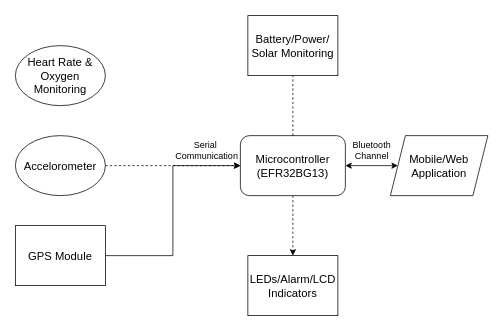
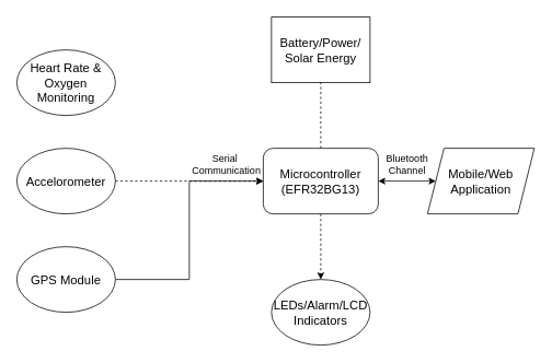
  <mxCell id="0" />
  <mxCell id="1" parent="0" />
  <mxCell id="2" style="edgeStyle=orthogonalEdgeStyle;rounded=0;orthogonalLoop=1;jettySize=auto;html=1;exitX=0.5;exitY=1;exitDx=0;exitDy=0;entryX=0.5;entryY=0;entryDx=0;entryDy=0;dashed=1;" parent="1" source="3" target="15" edge="1"><mxGeometry relative="1" as="geometry" /></mxCell>
  <mxCell id="3" value="Microcontroller&lt;br&gt;(EFR32BG13)" style="rounded=1;whiteSpace=wrap;html=1;fontSize=15;" parent="1" vertex="1"><mxGeometry x="320" y="180" width="140" height="80" as="geometry" /></mxCell>
  <mxCell id="4" value="Heart Rate &amp;amp; Oxygen Monitoring" style="ellipse;whiteSpace=wrap;html=1;fontSize=15;" parent="1" vertex="1"><mxGeometry x="20" y="60" width="120" height="80" as="geometry" /></mxCell>
  <mxCell id="5" style="edgeStyle=orthogonalEdgeStyle;rounded=0;orthogonalLoop=1;jettySize=auto;html=1;exitX=1;exitY=0.5;exitDx=0;exitDy=0;entryX=0;entryY=0.5;entryDx=0;entryDy=0;dashed=1;" parent="1" source="6" target="3" edge="1"><mxGeometry relative="1" as="geometry" /></mxCell>
  <mxCell id="6" value="Accelorometer" style="ellipse;whiteSpace=wrap;html=1;fontSize=15;" parent="1" vertex="1"><mxGeometry x="20" y="180" width="120" height="80" as="geometry" /></mxCell>
  <mxCell id="7" style="edgeStyle=orthogonalEdgeStyle;rounded=0;orthogonalLoop=1;jettySize=auto;html=1;exitX=1;exitY=0.5;exitDx=0;exitDy=0;entryX=0;entryY=0.5;entryDx=0;entryDy=0;" parent="1" source="8" target="3" edge="1"><mxGeometry relative="1" as="geometry" /></mxCell>
- <mxCell id="8" value="GPS Module" style="whiteSpace=wrap;html=1;fontSize=15;rounded=0;" parent="1" vertex="1"><mxGeometry x="20" y="300" width="120" height="80" as="geometry" /></mxCell>
- <mxCell id="9" value="Battery/Power/ Solar Monitoring" style="rounded=0;whiteSpace=wrap;html=1;fontSize=15;" parent="1" vertex="1"><mxGeometry x="330" y="20" width="120" height="80" as="geometry" /></mxCell>
+ <mxCell id="8" value="GPS Module" style="ellipse;whiteSpace=wrap;html=1;fontSize=15;" parent="1" vertex="1"><mxGeometry x="20" y="300" width="120" height="80" as="geometry" /></mxCell>
+ <mxCell id="9" value="Battery/Power/ Solar Energy" style="rounded=0;whiteSpace=wrap;html=1;fontSize=15;" parent="1" vertex="1"><mxGeometry x="330" y="20" width="120" height="80" as="geometry" /></mxCell>
  <mxCell id="10" value="" style="endArrow=none;dashed=1;html=1;rounded=0;entryX=0.5;entryY=1;entryDx=0;entryDy=0;exitX=0.5;exitY=0;exitDx=0;exitDy=0;" parent="1" source="3" target="9" edge="1"><mxGeometry width="50" height="50" relative="1" as="geometry"><mxPoint x="330" y="240" as="sourcePoint" /><mxPoint x="380" y="190" as="targetPoint" /></mxGeometry></mxCell>
  <mxCell id="11" value="Mobile/Web &lt;br style=&quot;font-size: 15px;&quot;&gt;Application" style="shape=parallelogram;perimeter=parallelogramPerimeter;whiteSpace=wrap;html=1;fixedSize=1;fontSize=15;" parent="1" vertex="1"><mxGeometry x="520" y="180" width="130" height="80" as="geometry" /></mxCell>
  <mxCell id="12" value="" style="endArrow=classic;startArrow=classic;html=1;rounded=0;entryX=0;entryY=0.5;entryDx=0;entryDy=0;exitX=1;exitY=0.5;exitDx=0;exitDy=0;" parent="1" source="3" target="11" edge="1"><mxGeometry width="50" height="50" relative="1" as="geometry"><mxPoint x="330" y="240" as="sourcePoint" /><mxPoint x="380" y="190" as="targetPoint" /></mxGeometry></mxCell>
  <mxCell id="13" value="Bluetooth &lt;br&gt;Channel" style="text;html=1;align=center;verticalAlign=middle;resizable=0;points=[];autosize=1;strokeColor=none;fillColor=none;" parent="1" vertex="1"><mxGeometry x="460" y="180" width="70" height="40" as="geometry" /></mxCell>
  <mxCell id="14" value="Serial&amp;nbsp;&lt;br&gt;Communication" style="text;html=1;align=center;verticalAlign=middle;resizable=0;points=[];autosize=1;strokeColor=none;fillColor=none;" parent="1" vertex="1"><mxGeometry x="220" y="180" width="110" height="40" as="geometry" /></mxCell>
- <mxCell id="15" value="LEDs/Alarm/LCD&lt;br style=&quot;font-size: 15px;&quot;&gt;Indicators" style="rounded=0;whiteSpace=wrap;html=1;fontSize=15;" parent="1" vertex="1"><mxGeometry x="330" y="340" width="120" height="80" as="geometry" /></mxCell>
+ <mxCell id="15" value="LEDs/Alarm/LCD&lt;br style=&quot;font-size: 15px;&quot;&gt;Indicators" style="ellipse;whiteSpace=wrap;html=1;fontSize=15;" parent="1" vertex="1"><mxGeometry x="330" y="340" width="120" height="80" as="geometry" /></mxCell>
